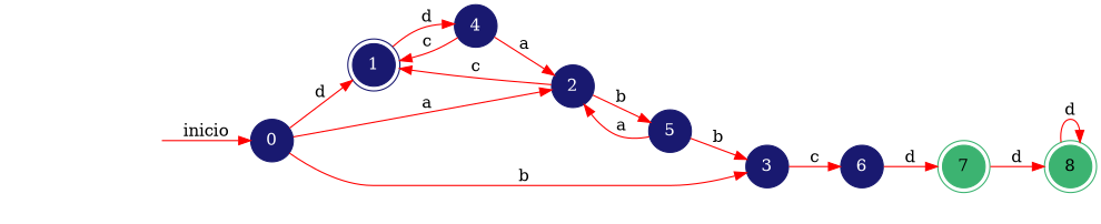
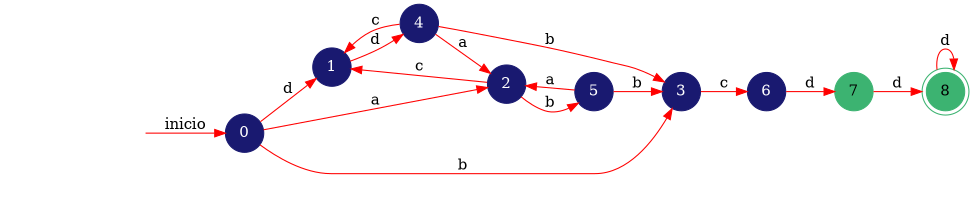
  digraph {
    rankdir=LR
    node [color=midnightblue shape=circle style=filled fontcolor=white]
    edge [color=red]
-   7 [color=mediumseagreen shape=doublecircle fontcolor=""]
+   7 [color=mediumseagreen fontcolor=""]
    8 [color=mediumseagreen shape=doublecircle fontcolor=""]
    secret_node [style=invis]
    0
-   1 [shape=doublecircle]
+   1
    2
    3
    4
    5
    6
    7 -> 8 [label=d]
    8 -> 8 [label=d]
    secret_node -> 0 [label=inicio]
    0 -> 1 [label=d]
    0 -> 2 [label=a]
    0 -> 3 [label=b]
    1 -> 4 [label=d]
    2 -> 1 [label=c]
    2 -> 5 [label=b]
    3 -> 6 [label=c]
    4 -> 1 [label=c]
    4 -> 2 [label=a]
+   4 -> 3 [label=b]
    5 -> 2 [label=a]
    5 -> 3 [label=b]
    6 -> 7 [label=d]
  }
